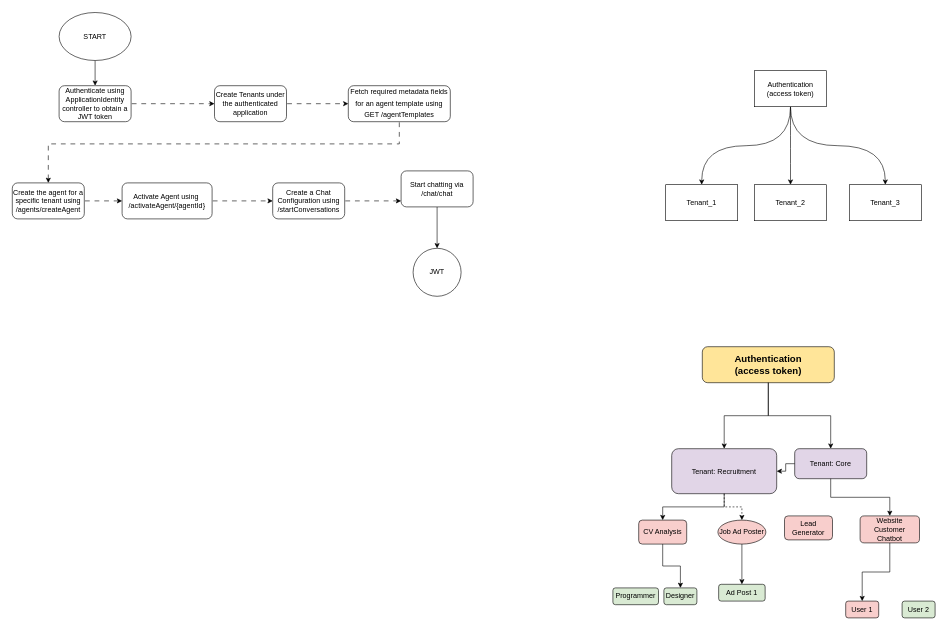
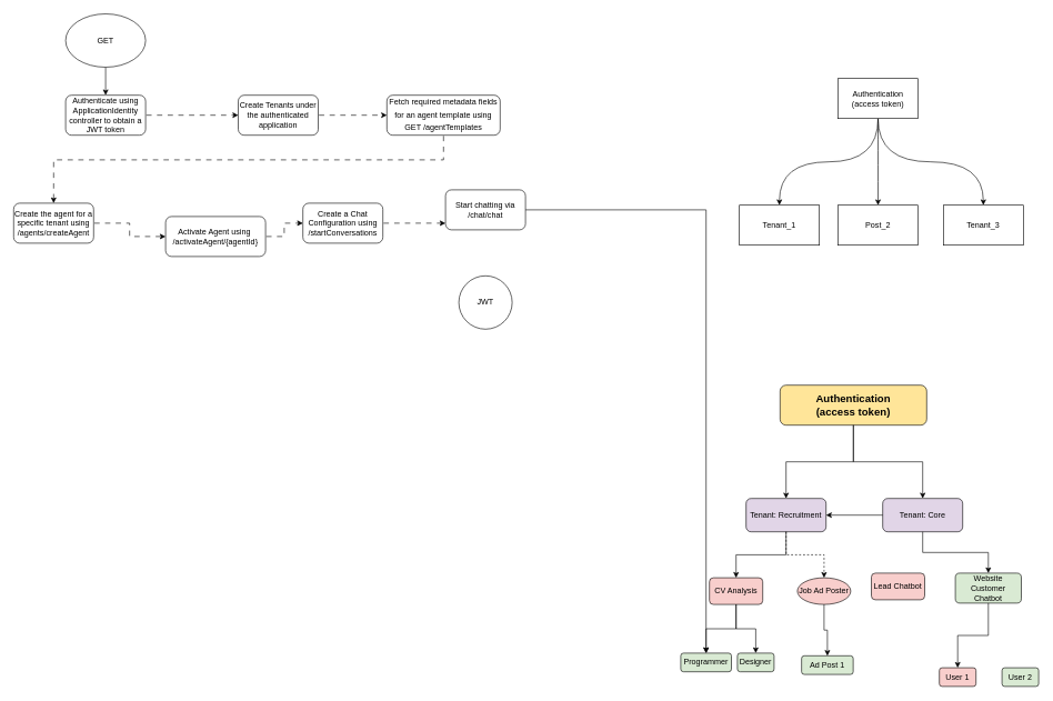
  <mxCell id="0" />
  <mxCell id="1" parent="0" />
  <mxCell id="2" value="" style="edgeStyle=orthogonalEdgeStyle;rounded=0;orthogonalLoop=1;jettySize=auto;html=1;flowAnimation=1;" edge="1" parent="1" source="3" target="5"><mxGeometry relative="1" as="geometry" /></mxCell>
  <mxCell id="3" value="Authenticate using ApplicationIdentity controller to obtain a JWT token" style="rounded=1;whiteSpace=wrap;html=1;" vertex="1" parent="1"><mxGeometry x="98" y="142" width="120" height="60" as="geometry" /></mxCell>
  <mxCell id="4" value="" style="edgeStyle=orthogonalEdgeStyle;rounded=0;orthogonalLoop=1;jettySize=auto;html=1;flowAnimation=1;" edge="1" parent="1" source="5" target="15"><mxGeometry relative="1" as="geometry" /></mxCell>
  <mxCell id="5" value="Create Tenants under the authenticated application" style="whiteSpace=wrap;html=1;rounded=1;" vertex="1" parent="1"><mxGeometry x="357" y="142" width="120" height="60" as="geometry" /></mxCell>
  <mxCell id="6" value="" style="edgeStyle=orthogonalEdgeStyle;rounded=0;orthogonalLoop=1;jettySize=auto;html=1;flowAnimation=1;" edge="1" parent="1" source="7" target="18"><mxGeometry relative="1" as="geometry" /></mxCell>
  <mxCell id="7" value="Create the agent for a specific tenant using /agents/createAgent" style="whiteSpace=wrap;html=1;rounded=1;" vertex="1" parent="1"><mxGeometry x="20" y="304" width="120" height="60" as="geometry" /></mxCell>
  <mxCell id="8" value="" style="edgeStyle=orthogonalEdgeStyle;rounded=0;orthogonalLoop=1;jettySize=auto;html=1;flowAnimation=1;" edge="1" parent="1" source="9" target="11"><mxGeometry relative="1" as="geometry"><Array as="points"><mxPoint x="552" y="334" /><mxPoint x="552" y="334" /></Array></mxGeometry></mxCell>
  <mxCell id="9" value="Create a Chat Configuration using /startConversations" style="whiteSpace=wrap;html=1;rounded=1;" vertex="1" parent="1"><mxGeometry x="454" y="304" width="120" height="60" as="geometry" /></mxCell>
- <mxCell id="10" value="" style="edgeStyle=orthogonalEdgeStyle;rounded=0;orthogonalLoop=1;jettySize=auto;html=1;" edge="1" parent="1" source="11" target="16"><mxGeometry relative="1" as="geometry" /></mxCell>
+ <mxCell id="10" value="" style="edgeStyle=orthogonalEdgeStyle;rounded=0;orthogonalLoop=1;jettySize=auto;html=1;" edge="1" parent="1" source="11" target="40"><mxGeometry relative="1" as="geometry" /></mxCell>
  <mxCell id="11" value="Start chatting via /chat/chat" style="whiteSpace=wrap;html=1;rounded=1;" vertex="1" parent="1"><mxGeometry x="668" y="284" width="120" height="60" as="geometry" /></mxCell>
  <mxCell id="12" style="edgeStyle=orthogonalEdgeStyle;rounded=0;orthogonalLoop=1;jettySize=auto;html=1;entryX=0.5;entryY=0;entryDx=0;entryDy=0;" edge="1" parent="1" source="13" target="3"><mxGeometry relative="1" as="geometry" /></mxCell>
- <mxCell id="13" value="START" style="ellipse;whiteSpace=wrap;html=1;" vertex="1" parent="1"><mxGeometry x="98" y="20" width="120" height="80" as="geometry" /></mxCell>
+ <mxCell id="13" value="GET" style="ellipse;whiteSpace=wrap;html=1;" vertex="1" parent="1"><mxGeometry x="98" y="20" width="120" height="80" as="geometry" /></mxCell>
  <mxCell id="14" style="edgeStyle=orthogonalEdgeStyle;rounded=0;orthogonalLoop=1;jettySize=auto;html=1;flowAnimation=1;" edge="1" parent="1" source="15" target="7"><mxGeometry relative="1" as="geometry"><Array as="points"><mxPoint x="665" y="239" /><mxPoint x="80" y="239" /></Array></mxGeometry></mxCell>
  <mxCell id="15" value="&lt;div style=&quot;line-height: 19px;&quot;&gt;Fetch required metadata fields for an agent template using GET /agentTemplates&lt;/div&gt;" style="whiteSpace=wrap;html=1;rounded=1;" vertex="1" parent="1"><mxGeometry x="580" y="142" width="170" height="60" as="geometry" /></mxCell>
  <mxCell id="16" value="JWT" style="ellipse;whiteSpace=wrap;html=1;rounded=1;" vertex="1" parent="1"><mxGeometry x="688" y="413" width="80" height="80" as="geometry" /></mxCell>
  <mxCell id="17" style="edgeStyle=orthogonalEdgeStyle;rounded=0;orthogonalLoop=1;jettySize=auto;html=1;flowAnimation=1;" edge="1" parent="1" source="18" target="9"><mxGeometry relative="1" as="geometry" /></mxCell>
- <mxCell id="18" value="Activate Agent using&amp;nbsp;&lt;br&gt;&lt;span style=&quot;text-align: left;&quot;&gt;/activateAgent/{agentId}&lt;/span&gt;" style="whiteSpace=wrap;html=1;rounded=1;" vertex="1" parent="1"><mxGeometry x="203" y="304" width="150" height="60" as="geometry" /></mxCell>
+ <mxCell id="18" value="Activate Agent using&amp;nbsp;&lt;br&gt;&lt;span style=&quot;text-align: left;&quot;&gt;/activateAgent/{agentId}&lt;/span&gt;" style="whiteSpace=wrap;html=1;rounded=1;" vertex="1" parent="1"><mxGeometry x="248" y="324" width="150" height="60" as="geometry" /></mxCell>
  <mxCell id="19" value="" style="edgeStyle=orthogonalEdgeStyle;rounded=0;orthogonalLoop=1;jettySize=auto;html=1;curved=1;exitX=0.5;exitY=1;exitDx=0;exitDy=0;" edge="1" parent="1" source="22" target="23"><mxGeometry relative="1" as="geometry" /></mxCell>
  <mxCell id="20" style="edgeStyle=orthogonalEdgeStyle;rounded=0;orthogonalLoop=1;jettySize=auto;html=1;curved=1;" edge="1" parent="1" source="22" target="24"><mxGeometry relative="1" as="geometry" /></mxCell>
  <mxCell id="21" style="edgeStyle=orthogonalEdgeStyle;rounded=0;orthogonalLoop=1;jettySize=auto;html=1;exitX=0.5;exitY=1;exitDx=0;exitDy=0;curved=1;" edge="1" parent="1" source="22" target="25"><mxGeometry relative="1" as="geometry" /></mxCell>
  <mxCell id="22" value="Authentication&lt;br&gt;(access token)" style="rounded=0;whiteSpace=wrap;html=1;" vertex="1" parent="1"><mxGeometry x="1257" y="117" width="120" height="60" as="geometry" /></mxCell>
  <mxCell id="23" value="Tenant_1" style="rounded=0;whiteSpace=wrap;html=1;" vertex="1" parent="1"><mxGeometry x="1109" y="307" width="120" height="60" as="geometry" /></mxCell>
- <mxCell id="24" value="Tenant_2" style="rounded=0;whiteSpace=wrap;html=1;" vertex="1" parent="1"><mxGeometry x="1257" y="307" width="120" height="60" as="geometry" /></mxCell>
+ <mxCell id="24" value="Post_2" style="rounded=0;whiteSpace=wrap;html=1;" vertex="1" parent="1"><mxGeometry x="1257" y="307" width="120" height="60" as="geometry" /></mxCell>
  <mxCell id="25" value="Tenant_3" style="rounded=0;whiteSpace=wrap;html=1;" vertex="1" parent="1"><mxGeometry x="1415" y="307" width="120" height="60" as="geometry" /></mxCell>
  <mxCell id="26" value="Authentication&#10;(access token)" style="rounded=1;whiteSpace=wrap;html=1;fillColor=#ffe599;fontSize=16;fontStyle=1;" vertex="1" parent="1"><mxGeometry x="1170" y="577" width="220" height="60" as="geometry" /></mxCell>
- <mxCell id="27" value="Tenant: Recruitment" style="rounded=1;whiteSpace=wrap;html=1;fillColor=#e1d5e7;" vertex="1" parent="1"><mxGeometry x="1119" y="747" width="175" height="75" as="geometry" /></mxCell>
+ <mxCell id="27" value="Tenant: Recruitment" style="rounded=1;whiteSpace=wrap;html=1;fillColor=#e1d5e7;" vertex="1" parent="1"><mxGeometry x="1119" y="747" width="120" height="50" as="geometry" /></mxCell>
  <mxCell id="28" value="Tenant: Core" style="rounded=1;whiteSpace=wrap;html=1;fillColor=#e1d5e7;" vertex="1" parent="1"><mxGeometry x="1324" y="747" width="120" height="50" as="geometry" /></mxCell>
  <mxCell id="29" style="edgeStyle=orthogonalEdgeStyle;rounded=0;orthogonalLoop=1;" edge="1" parent="1" source="26" target="27"><mxGeometry relative="1" as="geometry" /></mxCell>
  <mxCell id="30" style="edgeStyle=orthogonalEdgeStyle;rounded=0;orthogonalLoop=1;" edge="1" parent="1" source="26" target="28"><mxGeometry relative="1" as="geometry" /></mxCell>
  <mxCell id="31" value="CV Analysis" style="rounded=1;whiteSpace=wrap;html=1;fillColor=#f8cecc;" vertex="1" parent="1"><mxGeometry x="1064" y="866" width="80" height="40" as="geometry" /></mxCell>
  <mxCell id="32" style="edgeStyle=orthogonalEdgeStyle;rounded=0;orthogonalLoop=1;jettySize=auto;html=1;entryX=0.5;entryY=0;entryDx=0;entryDy=0;" edge="1" parent="1" source="33" target="47"><mxGeometry relative="1" as="geometry" /></mxCell>
  <mxCell id="33" value="Job Ad Poster" style="ellipse;whiteSpace=wrap;html=1;fillColor=#f8cecc;" vertex="1" parent="1"><mxGeometry x="1196" y="866" width="80" height="40" as="geometry" /></mxCell>
- <mxCell id="34" value="Lead Generator" style="rounded=1;whiteSpace=wrap;html=1;fillColor=#f8cecc;" vertex="1" parent="1"><mxGeometry x="1307" y="859" width="80" height="40" as="geometry" /></mxCell>
- <mxCell id="35" value="Website Customer Chatbot" style="rounded=1;whiteSpace=wrap;html=1;fillColor=#f8cecc;" vertex="1" parent="1"><mxGeometry x="1433" y="859" width="99" height="45" as="geometry" /></mxCell>
+ <mxCell id="34" value="Lead Chatbot" style="rounded=1;whiteSpace=wrap;html=1;fillColor=#f8cecc;" vertex="1" parent="1"><mxGeometry x="1307" y="859" width="80" height="40" as="geometry" /></mxCell>
+ <mxCell id="35" value="Website Customer Chatbot" style="rounded=1;whiteSpace=wrap;html=1;fillColor=#d9ead3;" vertex="1" parent="1"><mxGeometry x="1433" y="859" width="99" height="45" as="geometry" /></mxCell>
  <mxCell id="36" style="edgeStyle=orthogonalEdgeStyle;rounded=0;orthogonalLoop=1;exitX=0.5;exitY=1;exitDx=0;exitDy=0;" edge="1" parent="1" source="27" target="31"><mxGeometry relative="1" as="geometry" /></mxCell>
  <mxCell id="37" style="edgeStyle=orthogonalEdgeStyle;rounded=0;orthogonalLoop=1;dashed=1;" edge="1" parent="1" source="27" target="33"><mxGeometry relative="1" as="geometry" /></mxCell>
  <mxCell id="38" style="edgeStyle=orthogonalEdgeStyle;rounded=0;orthogonalLoop=1;" edge="1" parent="1" source="28" target="27"><mxGeometry relative="1" as="geometry" /></mxCell>
  <mxCell id="39" style="edgeStyle=orthogonalEdgeStyle;rounded=0;orthogonalLoop=1;" edge="1" parent="1" source="28" target="35"><mxGeometry relative="1" as="geometry" /></mxCell>
  <mxCell id="40" value="Programmer" style="rounded=1;whiteSpace=wrap;html=1;fillColor=#d9ead3;" vertex="1" parent="1"><mxGeometry x="1021" y="979" width="76" height="28" as="geometry" /></mxCell>
  <mxCell id="41" value="Designer" style="rounded=1;whiteSpace=wrap;html=1;fillColor=#d9ead3;" vertex="1" parent="1"><mxGeometry x="1106" y="979" width="55" height="28" as="geometry" /></mxCell>
+ <mxCell id="42" style="edgeStyle=orthogonalEdgeStyle;rounded=0;orthogonalLoop=1;" edge="1" parent="1" source="31" target="40"><mxGeometry relative="1" as="geometry" /></mxCell>
  <mxCell id="43" style="edgeStyle=orthogonalEdgeStyle;rounded=0;orthogonalLoop=1;" edge="1" parent="1" source="31" target="41"><mxGeometry relative="1" as="geometry" /></mxCell>
  <mxCell id="44" value="User 1" style="rounded=1;whiteSpace=wrap;html=1;fillColor=#f8cecc;" vertex="1" parent="1"><mxGeometry x="1409" y="1001" width="55" height="28" as="geometry" /></mxCell>
  <mxCell id="45" value="User 2" style="rounded=1;whiteSpace=wrap;html=1;fillColor=#d9ead3;" vertex="1" parent="1"><mxGeometry x="1503" y="1001" width="55" height="28" as="geometry" /></mxCell>
  <mxCell id="46" style="edgeStyle=orthogonalEdgeStyle;rounded=0;orthogonalLoop=1;" edge="1" parent="1" source="35" target="44"><mxGeometry relative="1" as="geometry" /></mxCell>
- <mxCell id="47" value="Ad Post 1" style="rounded=1;whiteSpace=wrap;html=1;fillColor=#d9ead3;" vertex="1" parent="1"><mxGeometry x="1197.25" y="973" width="77.5" height="28" as="geometry" /></mxCell>
+ <mxCell id="47" value="Ad Post 1" style="rounded=1;whiteSpace=wrap;html=1;fillColor=#d9ead3;" vertex="1" parent="1"><mxGeometry x="1202.25" y="983" width="77.5" height="28" as="geometry" /></mxCell>
